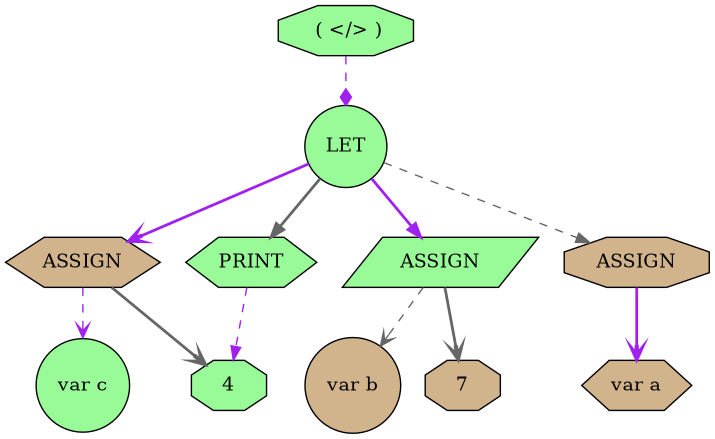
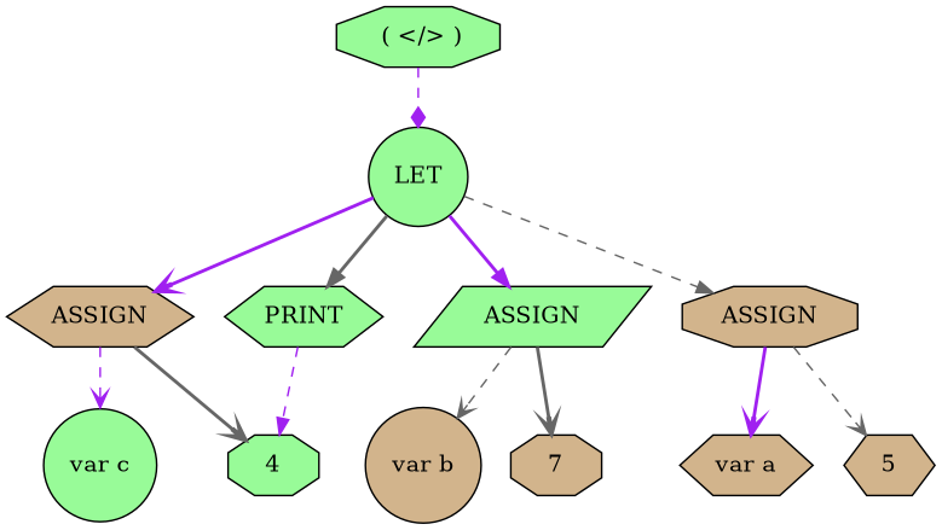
  digraph {
    node [fillcolor=tan shape=hexagon style=filled]
    edge [arrowhead=vee color=purple style=dashed]
    n1 [label="var a"]
+   n2 [label=5]
    n3 [label="var b" shape=circle]
    n4 [label=7 shape=octagon]
    n5 [fillcolor=palegreen label="var c" shape=circle]
    n6 [fillcolor=palegreen label=4 shape=octagon]
    n7 [label=ASSIGN]
    n8 [fillcolor=palegreen label=ASSIGN shape=parallelogram]
    n9 [label=ASSIGN shape=octagon]
    n10 [fillcolor=palegreen label=PRINT]
    n11 [fillcolor=palegreen label=LET shape=circle]
    n12 [fillcolor=palegreen label=" ( </> )" shape=octagon]
    n7 -> n5
    n7 -> n6 [color=gray40 style=bold]
    n8 -> n3 [color=gray40]
    n8 -> n4 [color=gray40 style=bold]
    n9 -> n1 [style=bold]
+   n9 -> n2 [color=gray40]
    n10 -> n6 [arrowhead=normal]
    n11 -> n7 [style=bold]
    n11 -> n8 [arrowhead=normal style=bold]
    n11 -> n9 [arrowhead=normal color=gray40]
    n11 -> n10 [arrowhead=normal color=gray40 style=bold]
    n12 -> n11 [arrowhead=diamond]
  }
